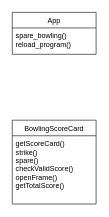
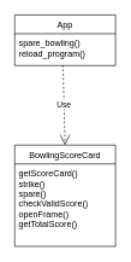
  <mxCell id="0" />
  <mxCell id="1" parent="0" />
  <mxCell id="2" value="BowlingScoreCard" style="swimlane;fontStyle=0;childLayout=stackLayout;horizontal=1;startSize=26;fillColor=none;horizontalStack=0;resizeParent=1;resizeParentMax=0;resizeLast=0;collapsible=1;marginBottom=0;" vertex="1" parent="1"><mxGeometry x="20" y="200" width="140" height="140" as="geometry" /></mxCell>
  <mxCell id="3" value="getScoreCard()&#10;strike()&#10;spare()&#10;checkValidScore()&#10;openFrame()&#10;getTotalScore()" style="text;strokeColor=none;fillColor=none;align=left;verticalAlign=top;spacingLeft=4;spacingRight=4;overflow=hidden;rotatable=0;points=[[0,0.5],[1,0.5]];portConstraint=eastwest;" vertex="1" parent="2"><mxGeometry y="26" width="140" height="114" as="geometry" /></mxCell>
  <mxCell id="4" value="App" style="swimlane;fontStyle=0;childLayout=stackLayout;horizontal=1;startSize=26;fillColor=none;horizontalStack=0;resizeParent=1;resizeParentMax=0;resizeLast=0;collapsible=1;marginBottom=0;" vertex="1" parent="1"><mxGeometry x="20" y="20" width="140" height="70" as="geometry" /></mxCell>
  <mxCell id="5" value="spare_bowling()&#10;reload_program()" style="text;strokeColor=none;fillColor=none;align=left;verticalAlign=top;spacingLeft=4;spacingRight=4;overflow=hidden;rotatable=0;points=[[0,0.5],[1,0.5]];portConstraint=eastwest;" vertex="1" parent="4"><mxGeometry y="26" width="140" height="44" as="geometry" /></mxCell>
+ <mxCell id="6" value="Use" style="endArrow=open;endSize=12;dashed=1;html=1;exitX=0.478;exitY=0.983;exitDx=0;exitDy=0;exitPerimeter=0;entryX=0.5;entryY=0;entryDx=0;entryDy=0;" edge="1" parent="1" source="5" target="2"><mxGeometry width="160" relative="1" as="geometry"><mxPoint x="10" y="170" as="sourcePoint" /><mxPoint x="170" y="170" as="targetPoint" /></mxGeometry></mxCell>
